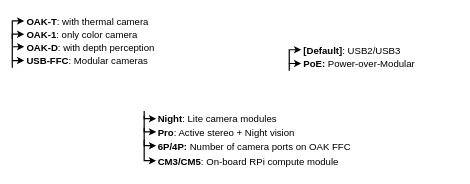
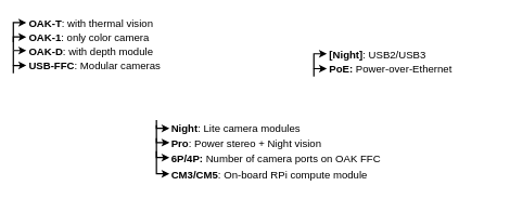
  <mxCell id="0" />
  <mxCell id="1" parent="0" />
  <mxCell id="2" value="" style="endArrow=classic;html=1;rounded=0;strokeWidth=2;" edge="1" parent="1"><mxGeometry width="50" height="50" relative="1" as="geometry"><mxPoint x="20" y="112" as="sourcePoint" /><mxPoint x="40" y="100" as="targetPoint" /><Array as="points"><mxPoint x="20" y="100" /></Array></mxGeometry></mxCell>
  <mxCell id="3" value="&lt;b style=&quot;font-size: 16px;&quot;&gt;USB-FFC&lt;/b&gt;: Modular cameras" style="text;html=1;strokeColor=none;fillColor=none;align=left;verticalAlign=middle;whiteSpace=wrap;rounded=0;fontSize=16;" vertex="1" parent="1"><mxGeometry x="42" y="85" width="258" height="30" as="geometry" /></mxCell>
- <mxCell id="4" value="&lt;div align=&quot;left&quot; style=&quot;font-size: 16px;&quot;&gt;&lt;b style=&quot;font-size: 16px;&quot;&gt;OAK-D&lt;/b&gt;: with depth perception&lt;br style=&quot;font-size: 16px;&quot;&gt;&lt;/div&gt;" style="text;html=1;strokeColor=none;fillColor=none;align=left;verticalAlign=middle;whiteSpace=wrap;rounded=0;fontSize=16;" vertex="1" parent="1"><mxGeometry x="42" y="63" width="258" height="30" as="geometry" /></mxCell>
+ <mxCell id="4" value="&lt;div align=&quot;left&quot; style=&quot;font-size: 16px;&quot;&gt;&lt;b style=&quot;font-size: 16px;&quot;&gt;OAK-D&lt;/b&gt;: with depth module&lt;br style=&quot;font-size: 16px;&quot;&gt;&lt;/div&gt;" style="text;html=1;strokeColor=none;fillColor=none;align=left;verticalAlign=middle;whiteSpace=wrap;rounded=0;fontSize=16;" vertex="1" parent="1"><mxGeometry x="42" y="63" width="258" height="30" as="geometry" /></mxCell>
  <mxCell id="5" value="" style="endArrow=classic;html=1;rounded=0;strokeWidth=2;" edge="1" parent="1"><mxGeometry width="50" height="50" relative="1" as="geometry"><mxPoint x="20" y="100" as="sourcePoint" /><mxPoint x="40" y="77" as="targetPoint" /><Array as="points"><mxPoint x="20" y="77" /></Array></mxGeometry></mxCell>
  <mxCell id="6" value="&lt;div align=&quot;left&quot; style=&quot;font-size: 16px;&quot;&gt;&lt;b style=&quot;font-size: 16px;&quot;&gt;OAK-1&lt;/b&gt;: only color camera&lt;/div&gt;" style="text;html=1;strokeColor=none;fillColor=none;align=left;verticalAlign=middle;whiteSpace=wrap;rounded=0;fontSize=16;" vertex="1" parent="1"><mxGeometry x="42" y="42" width="298" height="30" as="geometry" /></mxCell>
  <mxCell id="7" value="" style="endArrow=classic;html=1;rounded=0;strokeWidth=2;" edge="1" parent="1"><mxGeometry width="50" height="50" relative="1" as="geometry"><mxPoint x="20" y="76" as="sourcePoint" /><mxPoint x="40" y="56" as="targetPoint" /><Array as="points"><mxPoint x="20" y="56" /></Array></mxGeometry></mxCell>
  <mxCell id="8" value="" style="endArrow=classic;html=1;rounded=0;strokeWidth=2;" edge="1" parent="1"><mxGeometry width="50" height="50" relative="1" as="geometry"><mxPoint x="20" y="64" as="sourcePoint" /><mxPoint x="40" y="34" as="targetPoint" /><Array as="points"><mxPoint x="20" y="34" /></Array></mxGeometry></mxCell>
- <mxCell id="9" value="&lt;div align=&quot;left&quot; style=&quot;font-size: 16px;&quot;&gt;&lt;b style=&quot;font-size: 16px;&quot;&gt;OAK-T&lt;/b&gt;: with thermal camera&lt;br style=&quot;font-size: 16px;&quot;&gt;&lt;/div&gt;" style="text;html=1;strokeColor=none;fillColor=none;align=left;verticalAlign=middle;whiteSpace=wrap;rounded=0;fontSize=16;" vertex="1" parent="1"><mxGeometry x="42" y="20" width="278" height="30" as="geometry" /></mxCell>
+ <mxCell id="9" value="&lt;div align=&quot;left&quot; style=&quot;font-size: 16px;&quot;&gt;&lt;b style=&quot;font-size: 16px;&quot;&gt;OAK-T&lt;/b&gt;: with thermal vision&lt;br style=&quot;font-size: 16px;&quot;&gt;&lt;/div&gt;" style="text;html=1;strokeColor=none;fillColor=none;align=left;verticalAlign=middle;whiteSpace=wrap;rounded=0;fontSize=16;" vertex="1" parent="1"><mxGeometry x="42" y="20" width="278" height="30" as="geometry" /></mxCell>
  <mxCell id="10" value="" style="endArrow=classic;html=1;rounded=0;fontSize=26;strokeWidth=2;" edge="1" parent="1"><mxGeometry width="50" height="50" relative="1" as="geometry"><mxPoint x="240" y="184" as="sourcePoint" /><mxPoint x="260" y="197" as="targetPoint" /><Array as="points"><mxPoint x="240" y="197" /></Array></mxGeometry></mxCell>
  <mxCell id="11" value="&lt;b style=&quot;font-size: 16px;&quot;&gt;Night&lt;/b&gt;: Lite camera modules" style="text;html=1;strokeColor=none;fillColor=none;align=left;verticalAlign=middle;whiteSpace=wrap;rounded=0;fontSize=16;" vertex="1" parent="1"><mxGeometry x="261" y="182" width="269" height="30" as="geometry" /></mxCell>
  <mxCell id="12" value="" style="endArrow=classic;html=1;rounded=0;fontSize=26;strokeWidth=2;" edge="1" parent="1"><mxGeometry width="50" height="50" relative="1" as="geometry"><mxPoint x="240" y="192" as="sourcePoint" /><mxPoint x="260" y="219" as="targetPoint" /><Array as="points"><mxPoint x="240" y="219" /></Array></mxGeometry></mxCell>
- <mxCell id="13" value="&lt;b style=&quot;font-size: 16px;&quot;&gt;Pro&lt;/b&gt;: Active stereo + Night vision" style="text;html=1;strokeColor=none;fillColor=none;align=left;verticalAlign=middle;whiteSpace=wrap;rounded=0;fontSize=16;" vertex="1" parent="1"><mxGeometry x="261" y="205" width="319" height="30" as="geometry" /></mxCell>
+ <mxCell id="13" value="&lt;b style=&quot;font-size: 16px;&quot;&gt;Pro&lt;/b&gt;: Power stereo + Night vision" style="text;html=1;strokeColor=none;fillColor=none;align=left;verticalAlign=middle;whiteSpace=wrap;rounded=0;fontSize=16;" vertex="1" parent="1"><mxGeometry x="261" y="205" width="319" height="30" as="geometry" /></mxCell>
  <mxCell id="14" value="" style="endArrow=classic;html=1;rounded=0;fontSize=26;strokeWidth=2;" edge="1" parent="1"><mxGeometry width="50" height="50" relative="1" as="geometry"><mxPoint x="240" y="212" as="sourcePoint" /><mxPoint x="260" y="242" as="targetPoint" /><Array as="points"><mxPoint x="240" y="242" /></Array></mxGeometry></mxCell>
  <mxCell id="15" value="&lt;b style=&quot;font-size: 16px;&quot;&gt;6P/4P: &lt;/b&gt;Number of camera ports on OAK FFC" style="text;html=1;strokeColor=none;fillColor=none;align=left;verticalAlign=middle;whiteSpace=wrap;rounded=0;fontSize=16;" vertex="1" parent="1"><mxGeometry x="261" y="229" width="379" height="30" as="geometry" /></mxCell>
  <mxCell id="16" value="" style="endArrow=classic;html=1;rounded=0;fontSize=26;strokeWidth=2;" edge="1" parent="1"><mxGeometry width="50" height="50" relative="1" as="geometry"><mxPoint x="240" y="232" as="sourcePoint" /><mxPoint x="260" y="267" as="targetPoint" /><Array as="points"><mxPoint x="240" y="267" /></Array></mxGeometry></mxCell>
  <mxCell id="17" value="&lt;b style=&quot;font-size: 16px;&quot;&gt;CM3/CM5&lt;/b&gt;: On-board RPi compute module" style="text;html=1;strokeColor=none;fillColor=none;align=left;verticalAlign=middle;whiteSpace=wrap;rounded=0;fontSize=16;" vertex="1" parent="1"><mxGeometry x="261" y="254" width="319" height="30" as="geometry" /></mxCell>
  <mxCell id="18" value="" style="endArrow=classic;html=1;rounded=0;strokeWidth=2;" edge="1" parent="1"><mxGeometry width="50" height="50" relative="1" as="geometry"><mxPoint x="482" y="117" as="sourcePoint" /><mxPoint x="502" y="105" as="targetPoint" /><Array as="points"><mxPoint x="482" y="105" /></Array></mxGeometry></mxCell>
- <mxCell id="19" value="&lt;b&gt;PoE:&lt;/b&gt; Power-over-Modular " style="text;html=1;strokeColor=none;fillColor=none;align=left;verticalAlign=middle;whiteSpace=wrap;rounded=0;fontSize=16;" vertex="1" parent="1"><mxGeometry x="504" y="90" width="258" height="30" as="geometry" /></mxCell>
- <mxCell id="20" value="&lt;b&gt;[Default]&lt;/b&gt;: USB2/USB3" style="text;html=1;strokeColor=none;fillColor=none;align=left;verticalAlign=middle;whiteSpace=wrap;rounded=0;fontSize=16;" vertex="1" parent="1"><mxGeometry x="504" y="68" width="258" height="30" as="geometry" /></mxCell>
+ <mxCell id="19" value="&lt;b&gt;PoE:&lt;/b&gt; Power-over-Ethernet " style="text;html=1;strokeColor=none;fillColor=none;align=left;verticalAlign=middle;whiteSpace=wrap;rounded=0;fontSize=16;" vertex="1" parent="1"><mxGeometry x="504" y="90" width="258" height="30" as="geometry" /></mxCell>
+ <mxCell id="20" value="&lt;b&gt;[Night]&lt;/b&gt;: USB2/USB3" style="text;html=1;strokeColor=none;fillColor=none;align=left;verticalAlign=middle;whiteSpace=wrap;rounded=0;fontSize=16;" vertex="1" parent="1"><mxGeometry x="504" y="68" width="258" height="30" as="geometry" /></mxCell>
  <mxCell id="21" value="" style="endArrow=classic;html=1;rounded=0;strokeWidth=2;" edge="1" parent="1"><mxGeometry width="50" height="50" relative="1" as="geometry"><mxPoint x="482" y="105" as="sourcePoint" /><mxPoint x="502" y="82" as="targetPoint" /><Array as="points"><mxPoint x="482" y="82" /></Array></mxGeometry></mxCell>
